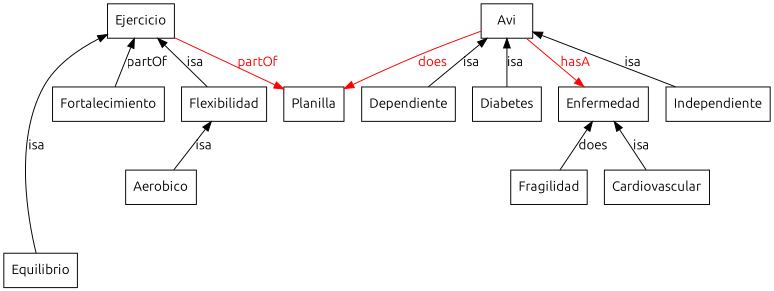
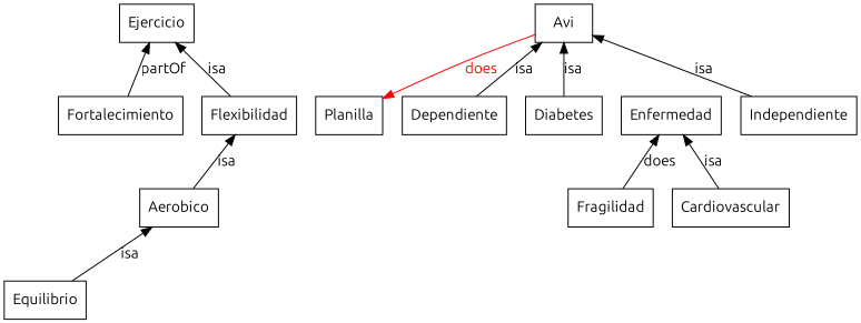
  digraph {
    fontname=Ubuntu
    node [color="0.0,0.0,0.0" fontcolor="0.0,0.0,0.0" fontname=Ubuntu shape=box]
    edge [color="0.0,0.0,0.0" fontcolor="0.0,0.0,0.0" fontname=Ubuntu dir=back]
    n1 [height=0.50 label=Aerobico width=0.94]
    n2 [height=0.50 label=Ejercicio width=0.92]
    n3 [height=0.50 label=Planilla width=0.81]
    n4 [height=0.50 label=Equilibrio width=1.00]
    n5 [height=0.50 label=Flexibilidad width=1.17]
    n6 [height=0.50 label=Fortalecimiento width=1.44]
    n7 [height=0.50 label=Avi width=0.75]
    n8 [height=0.50 label=Enfermedad width=1.17]
    n9 [height=0.50 label=Independiente width=1.31]
    n10 [height=0.50 label=Dependiente width=1.19]
    n11 [height=0.50 label=Diabetes width=0.89]
    n12 [height=0.50 label=Fragilidad width=1.03]
    n13 [height=0.50 label=Cardiovascular width=1.39]
-   n2 -> n3 [color="0.0,1.0,1.0" fontcolor="0.0,1.0,1.0" label=partOf style=filled dir=""]
-   n2 -> n4 [label=isa]
+   n1 -> n4 [label=isa]
    n2 -> n5 [label=isa]
    n2 -> n6 [label=partOf]
    n5 -> n1 [label=isa]
    n7 -> n3 [color="0.0,1.0,1.0" fontcolor="0.0,1.0,1.0" label=does style=filled dir=""]
-   n7 -> n8 [color="0.0,1.0,1.0" fontcolor="0.0,1.0,1.0" label=hasA style=filled dir=""]
    n7 -> n9 [label=isa style=filled]
    n7 -> n10 [label=isa style=filled]
    n7 -> n11 [label=isa]
    n8 -> n12 [label=does]
    n8 -> n13 [label=isa]
  }
